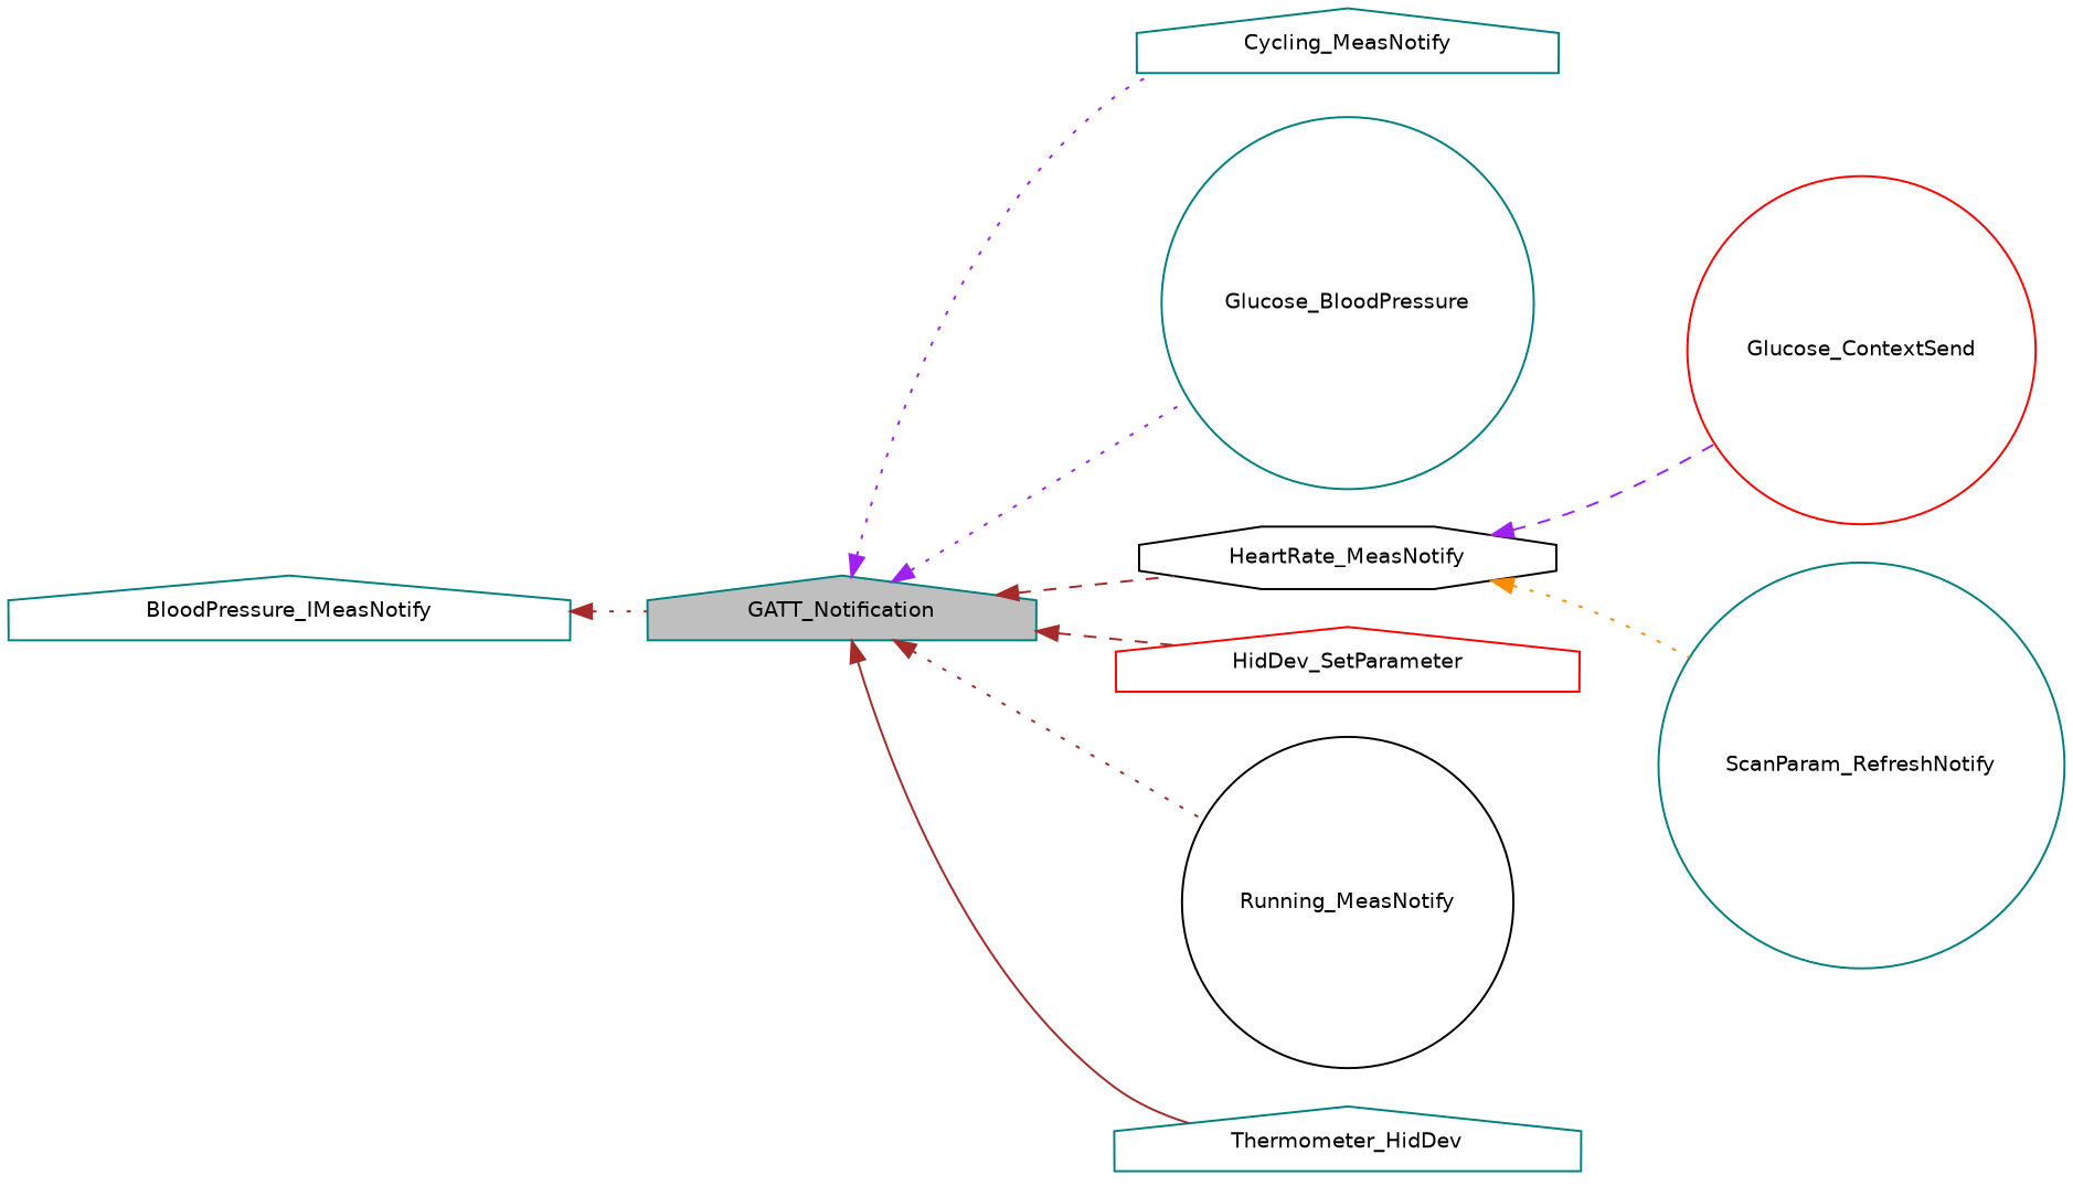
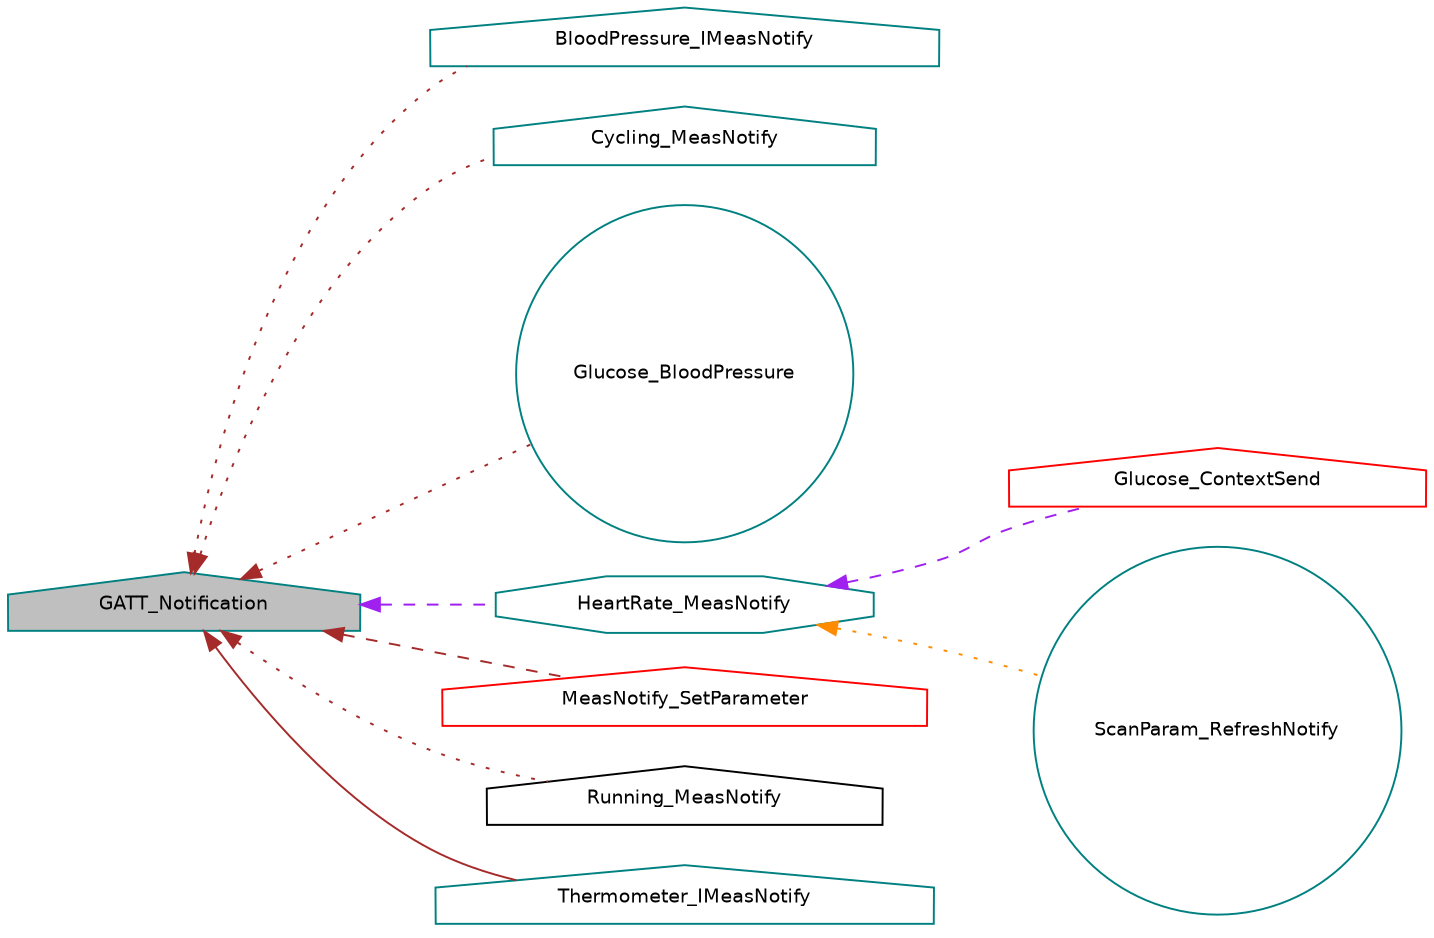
  digraph {
    rankdir=LR
    node [color=teal fillcolor=white fontname=Helvetica fontsize=10 shape=house style=filled]
    edge [color=brown dir=back fontname=Helvetica fontsize=10 labelfontname=Helvetica labelfontsize=10 style=dotted]
    n1 [fillcolor=grey75 fontcolor=black height=0.2 label=GATT_Notification width=0.4]
    n2 [height=0.2 label=BloodPressure_IMeasNotify width=0.4]
    n3 [height=0.2 label=Cycling_MeasNotify width=0.4]
    n4 [height=0.2 label=Glucose_BloodPressure shape=circle width=0.4]
-   n5 [color=black height=0.2 label=HeartRate_MeasNotify shape=octagon width=0.4]
-   n6 [color=red height=0.2 label=HidDev_SetParameter width=0.4]
-   n7 [color=black height=0.2 label=Running_MeasNotify shape=circle width=0.4]
-   n8 [height=0.2 label=Thermometer_HidDev width=0.4]
-   n9 [color=red height=0.2 label=Glucose_ContextSend shape=circle width=0.4]
+   n5 [height=0.2 label=HeartRate_MeasNotify shape=octagon width=0.4]
+   n6 [color=red height=0.2 label=MeasNotify_SetParameter width=0.4]
+   n7 [color=black height=0.2 label=Running_MeasNotify width=0.4]
+   n8 [height=0.2 label=Thermometer_IMeasNotify width=0.4]
+   n9 [color=red height=0.2 label=Glucose_ContextSend width=0.4]
    n10 [height=0.2 label=ScanParam_RefreshNotify shape=circle width=0.4]
-   n2 -> n1
-   n1 -> n3 [color=purple]
-   n1 -> n4 [color=purple]
-   n1 -> n5 [style=dashed]
+   n1 -> n2
+   n1 -> n3
+   n1 -> n4
+   n1 -> n5 [color=purple style=dashed]
    n1 -> n6 [style=dashed]
    n1 -> n7
    n1 -> n8 [style=solid]
    n5 -> n9 [color=purple style=dashed]
    n5 -> n10 [color=darkorange]
  }
